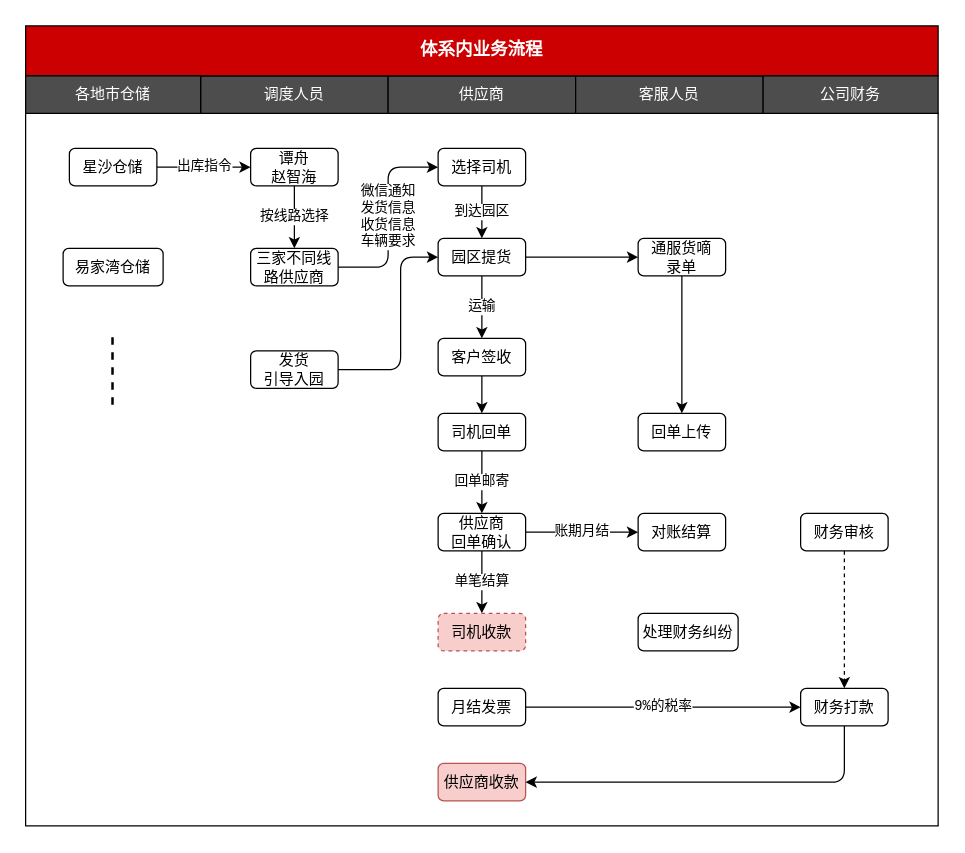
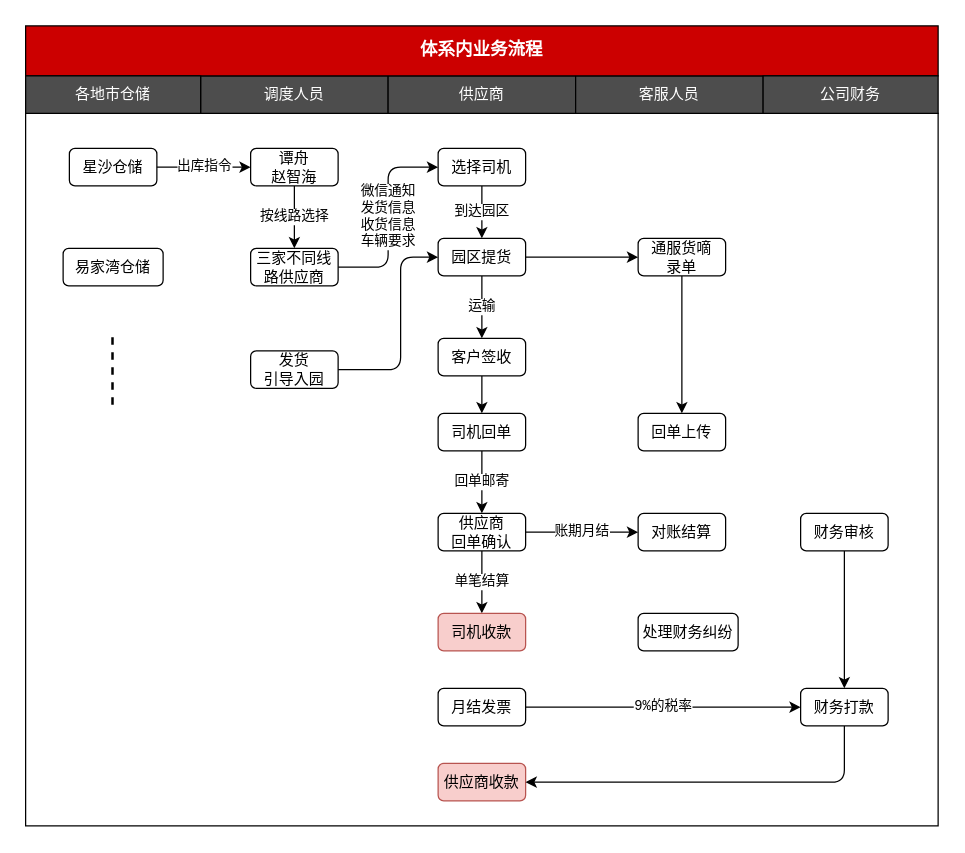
  <mxCell id="0" />
  <mxCell id="1" parent="0" />
  <mxCell id="2" value="" style="rounded=0;whiteSpace=wrap;html=1;fontFamily=Courier New;fontColor=#000000;" parent="1" vertex="1"><mxGeometry x="20" y="90" width="730" height="570" as="geometry" /></mxCell>
  <mxCell id="3" value="调度人员" style="rounded=0;whiteSpace=wrap;html=1;fillColor=#4D4D4D;fontColor=#FFFFFF;" parent="1" vertex="1"><mxGeometry x="160" y="60" width="150" height="30" as="geometry" /></mxCell>
  <mxCell id="4" value="供应商" style="rounded=0;whiteSpace=wrap;html=1;fillColor=#4D4D4D;fontColor=#FFFFFF;" parent="1" vertex="1"><mxGeometry x="310" y="60" width="150" height="30" as="geometry" /></mxCell>
  <mxCell id="5" value="客服人员" style="rounded=0;whiteSpace=wrap;html=1;fillColor=#4D4D4D;fontColor=#FFFFFF;" parent="1" vertex="1"><mxGeometry x="460" y="60" width="150" height="30" as="geometry" /></mxCell>
  <mxCell id="6" value="体系内业务流程" style="rounded=0;whiteSpace=wrap;html=1;fillColor=#CC0000;fontColor=#FFFFFF;fontSize=14;fontStyle=1;fontFamily=Courier New;" parent="1" vertex="1"><mxGeometry x="20" y="20" width="730" height="40" as="geometry" /></mxCell>
  <mxCell id="7" value="星沙仓储" style="rounded=1;whiteSpace=wrap;html=1;" parent="1" vertex="1"><mxGeometry x="55" y="118" width="70" height="30" as="geometry" /></mxCell>
  <mxCell id="8" value="易家湾仓储" style="rounded=1;whiteSpace=wrap;html=1;" parent="1" vertex="1"><mxGeometry x="50" y="198" width="80" height="30" as="geometry" /></mxCell>
  <mxCell id="9" value="各地市仓储" style="rounded=0;whiteSpace=wrap;html=1;fillColor=#4D4D4D;fontColor=#FFFFFF;" parent="1" vertex="1"><mxGeometry x="20" y="60" width="140" height="30" as="geometry" /></mxCell>
  <mxCell id="10" value="" style="endArrow=none;dashed=1;html=1;fontFamily=Courier New;fontColor=#FFFFFF;strokeWidth=2;" parent="1" edge="1"><mxGeometry width="50" height="50" relative="1" as="geometry"><mxPoint x="89.5" y="323" as="sourcePoint" /><mxPoint x="89.5" y="263" as="targetPoint" /></mxGeometry></mxCell>
  <mxCell id="11" value="到达园区" style="edgeStyle=orthogonalEdgeStyle;rounded=0;orthogonalLoop=1;jettySize=auto;html=1;entryX=0.5;entryY=0;entryDx=0;entryDy=0;strokeWidth=1;fontFamily=Courier New;fontColor=#000000;" parent="1" source="12" target="20" edge="1"><mxGeometry relative="1" as="geometry" /></mxCell>
  <mxCell id="12" value="选择司机" style="rounded=1;whiteSpace=wrap;html=1;" parent="1" vertex="1"><mxGeometry x="350" y="118" width="70" height="30" as="geometry" /></mxCell>
  <mxCell id="13" value="账期月结" style="edgeStyle=orthogonalEdgeStyle;rounded=1;orthogonalLoop=1;jettySize=auto;html=1;strokeWidth=1;fontFamily=Courier New;fontColor=#000000;align=center;" parent="1" source="15" target="29" edge="1"><mxGeometry relative="1" as="geometry" /></mxCell>
  <mxCell id="14" value="单笔结算" style="edgeStyle=orthogonalEdgeStyle;rounded=1;orthogonalLoop=1;jettySize=auto;html=1;strokeWidth=1;fontFamily=Courier New;fontColor=#000000;align=center;" parent="1" source="15" target="16" edge="1"><mxGeometry relative="1" as="geometry" /></mxCell>
  <mxCell id="15" value="供应商&lt;br&gt;回单确认" style="rounded=1;whiteSpace=wrap;html=1;" parent="1" vertex="1"><mxGeometry x="350" y="410" width="70" height="30" as="geometry" /></mxCell>
- <mxCell id="16" value="司机收款" style="rounded=1;whiteSpace=wrap;html=1;fillColor=#f8cecc;strokeColor=#b85450;dashed=1;" parent="1" vertex="1"><mxGeometry x="350" y="490" width="70" height="30" as="geometry" /></mxCell>
+ <mxCell id="16" value="司机收款" style="rounded=1;whiteSpace=wrap;html=1;fillColor=#f8cecc;strokeColor=#b85450;" parent="1" vertex="1"><mxGeometry x="350" y="490" width="70" height="30" as="geometry" /></mxCell>
  <mxCell id="17" value="公司财务" style="rounded=0;whiteSpace=wrap;html=1;fillColor=#4D4D4D;fontColor=#FFFFFF;" parent="1" vertex="1"><mxGeometry x="610" y="60" width="140" height="30" as="geometry" /></mxCell>
  <mxCell id="18" style="edgeStyle=orthogonalEdgeStyle;rounded=0;orthogonalLoop=1;jettySize=auto;html=1;entryX=0;entryY=0.5;entryDx=0;entryDy=0;strokeWidth=1;fontFamily=Courier New;fontColor=#FFFFFF;" parent="1" source="20" target="22" edge="1"><mxGeometry relative="1" as="geometry" /></mxCell>
  <mxCell id="19" value="运输" style="edgeStyle=orthogonalEdgeStyle;rounded=1;orthogonalLoop=1;jettySize=auto;html=1;entryX=0.5;entryY=0;entryDx=0;entryDy=0;strokeWidth=1;fontFamily=Courier New;fontColor=#000000;align=center;" parent="1" source="20" target="26" edge="1"><mxGeometry relative="1" as="geometry" /></mxCell>
  <mxCell id="20" value="园区提货" style="rounded=1;whiteSpace=wrap;html=1;" parent="1" vertex="1"><mxGeometry x="350" y="190" width="70" height="30" as="geometry" /></mxCell>
  <mxCell id="21" value="" style="edgeStyle=orthogonalEdgeStyle;rounded=1;orthogonalLoop=1;jettySize=auto;html=1;strokeWidth=1;fontFamily=Courier New;fontColor=#000000;align=center;" parent="1" source="22" target="23" edge="1"><mxGeometry relative="1" as="geometry" /></mxCell>
  <mxCell id="22" value="通服货嘀&lt;br&gt;录单" style="rounded=1;whiteSpace=wrap;html=1;" parent="1" vertex="1"><mxGeometry x="510" y="190" width="70" height="30" as="geometry" /></mxCell>
  <mxCell id="23" value="回单上传" style="rounded=1;whiteSpace=wrap;html=1;" parent="1" vertex="1"><mxGeometry x="510" y="330" width="70" height="30" as="geometry" /></mxCell>
  <mxCell id="24" value="出库指令" style="edgeStyle=orthogonalEdgeStyle;rounded=0;orthogonalLoop=1;jettySize=auto;html=1;strokeWidth=1;fontFamily=Courier New;fontColor=#000000;" parent="1" source="7" edge="1"><mxGeometry relative="1" as="geometry"><Array as="points"><mxPoint x="160" y="133" /><mxPoint x="160" y="133" /></Array><mxPoint x="200" y="133" as="targetPoint" /></mxGeometry></mxCell>
  <mxCell id="25" style="edgeStyle=orthogonalEdgeStyle;rounded=0;orthogonalLoop=1;jettySize=auto;html=1;entryX=0.5;entryY=0;entryDx=0;entryDy=0;strokeWidth=1;fontFamily=Courier New;fontColor=#000000;align=center;" parent="1" source="26" target="28" edge="1"><mxGeometry relative="1" as="geometry" /></mxCell>
  <mxCell id="26" value="客户签收" style="rounded=1;whiteSpace=wrap;html=1;" parent="1" vertex="1"><mxGeometry x="350" y="270" width="70" height="30" as="geometry" /></mxCell>
  <mxCell id="27" value="回单邮寄" style="edgeStyle=orthogonalEdgeStyle;rounded=0;orthogonalLoop=1;jettySize=auto;html=1;strokeWidth=1;fontFamily=Courier New;fontColor=#000000;align=center;" parent="1" source="28" target="15" edge="1"><mxGeometry relative="1" as="geometry" /></mxCell>
  <mxCell id="28" value="司机回单" style="rounded=1;whiteSpace=wrap;html=1;" parent="1" vertex="1"><mxGeometry x="350" y="330" width="70" height="30" as="geometry" /></mxCell>
  <mxCell id="29" value="对账结算" style="rounded=1;whiteSpace=wrap;html=1;" parent="1" vertex="1"><mxGeometry x="510" y="410" width="70" height="30" as="geometry" /></mxCell>
  <mxCell id="30" style="edgeStyle=orthogonalEdgeStyle;rounded=1;orthogonalLoop=1;jettySize=auto;html=1;strokeWidth=1;fontFamily=Courier New;fontColor=#000000;align=center;" parent="1" source="31" target="20" edge="1"><mxGeometry relative="1" as="geometry"><Array as="points"><mxPoint x="320" y="295" /><mxPoint x="320" y="205" /></Array></mxGeometry></mxCell>
  <mxCell id="31" value="发货&lt;br&gt;引导入园" style="rounded=1;whiteSpace=wrap;html=1;" parent="1" vertex="1"><mxGeometry x="200" y="280" width="70" height="30" as="geometry" /></mxCell>
- <mxCell id="32" style="edgeStyle=orthogonalEdgeStyle;rounded=1;orthogonalLoop=1;jettySize=auto;html=1;entryX=0.5;entryY=0;entryDx=0;entryDy=0;strokeWidth=1;fontFamily=Courier New;fontColor=#000000;align=center;dashed=1;" parent="1" source="33" target="38" edge="1"><mxGeometry relative="1" as="geometry" /></mxCell>
+ <mxCell id="32" style="edgeStyle=orthogonalEdgeStyle;rounded=1;orthogonalLoop=1;jettySize=auto;html=1;entryX=0.5;entryY=0;entryDx=0;entryDy=0;strokeWidth=1;fontFamily=Courier New;fontColor=#000000;align=center;" parent="1" source="33" target="38" edge="1"><mxGeometry relative="1" as="geometry" /></mxCell>
  <mxCell id="33" value="财务审核" style="rounded=1;whiteSpace=wrap;html=1;" parent="1" vertex="1"><mxGeometry x="640" y="410" width="70" height="30" as="geometry" /></mxCell>
  <mxCell id="34" value="供应商收款" style="rounded=1;whiteSpace=wrap;html=1;fillColor=#f8cecc;strokeColor=#b85450;" parent="1" vertex="1"><mxGeometry x="350" y="610" width="70" height="30" as="geometry" /></mxCell>
  <mxCell id="35" value="9%的税率" style="edgeStyle=orthogonalEdgeStyle;rounded=1;orthogonalLoop=1;jettySize=auto;html=1;strokeWidth=1;fontFamily=Courier New;fontColor=#000000;align=center;" parent="1" source="36" target="38" edge="1"><mxGeometry relative="1" as="geometry" /></mxCell>
  <mxCell id="36" value="月结发票" style="rounded=1;whiteSpace=wrap;html=1;" parent="1" vertex="1"><mxGeometry x="350" y="550" width="70" height="30" as="geometry" /></mxCell>
  <mxCell id="37" style="edgeStyle=orthogonalEdgeStyle;rounded=1;orthogonalLoop=1;jettySize=auto;html=1;entryX=1;entryY=0.5;entryDx=0;entryDy=0;strokeWidth=1;fontFamily=Courier New;fontColor=#000000;align=center;" parent="1" source="38" target="34" edge="1"><mxGeometry relative="1" as="geometry"><Array as="points"><mxPoint x="675" y="625" /></Array></mxGeometry></mxCell>
  <mxCell id="38" value="财务打款" style="rounded=1;whiteSpace=wrap;html=1;" parent="1" vertex="1"><mxGeometry x="640" y="550" width="70" height="30" as="geometry" /></mxCell>
  <mxCell id="39" value="处理财务纠纷" style="rounded=1;whiteSpace=wrap;html=1;" parent="1" vertex="1"><mxGeometry x="510" y="490" width="80" height="30" as="geometry" /></mxCell>
  <mxCell id="40" value="微信通知&lt;br&gt;发货信息&lt;br&gt;收货信息&lt;br&gt;车辆要求" style="edgeStyle=orthogonalEdgeStyle;rounded=1;orthogonalLoop=1;jettySize=auto;html=1;entryX=0;entryY=0.5;entryDx=0;entryDy=0;strokeWidth=1;fontFamily=Courier New;fontColor=#000000;align=center;" edge="1" parent="1" source="41" target="12"><mxGeometry relative="1" as="geometry" /></mxCell>
  <mxCell id="41" value="三家不同线路供应商" style="rounded=1;whiteSpace=wrap;html=1;" vertex="1" parent="1"><mxGeometry x="200" y="198" width="70" height="30" as="geometry" /></mxCell>
  <mxCell id="42" value="按线路选择" style="edgeStyle=orthogonalEdgeStyle;rounded=1;orthogonalLoop=1;jettySize=auto;html=1;strokeWidth=1;fontFamily=Courier New;fontColor=#000000;align=center;" edge="1" parent="1" source="43" target="41"><mxGeometry relative="1" as="geometry" /></mxCell>
  <mxCell id="43" value="谭舟&lt;br&gt;赵智海" style="rounded=1;whiteSpace=wrap;html=1;" vertex="1" parent="1"><mxGeometry x="200" y="118" width="70" height="30" as="geometry" /></mxCell>
